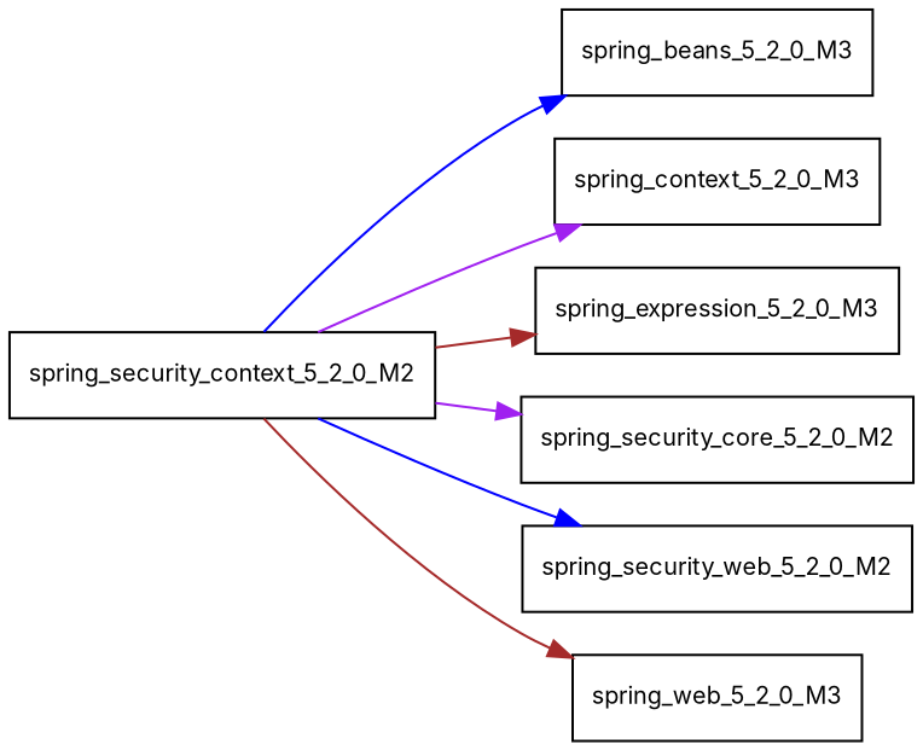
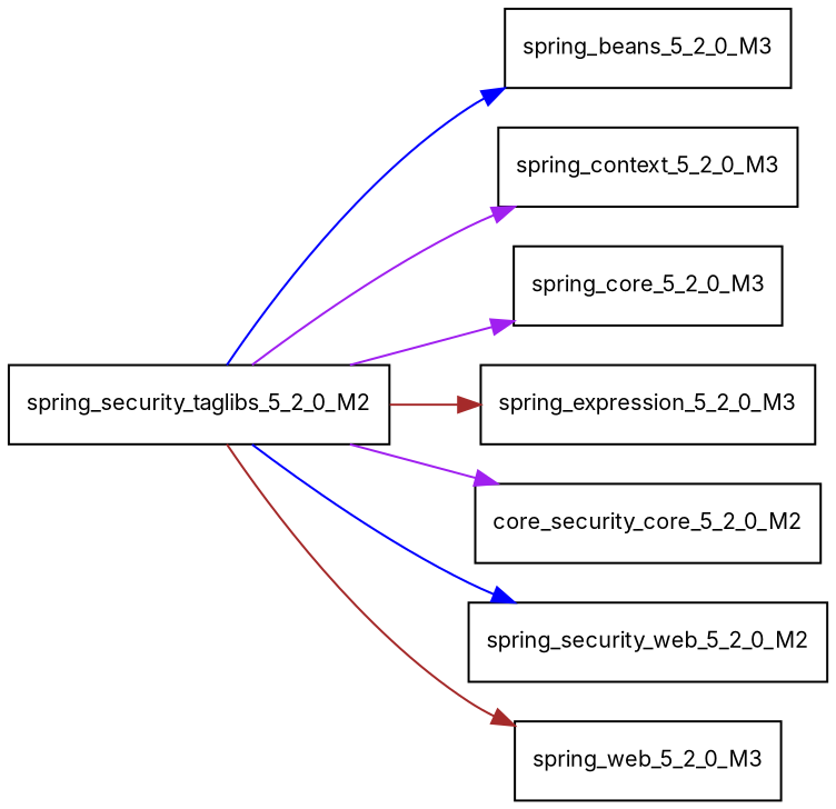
  digraph {
    fontname=Inter
    rankdir=LR
    node [fontname=Inter fontsize=10.0 shape=box]
    edge [color=purple fontname=Inter]
-   spring_security_taglibs_5_2_0_M2 [label=spring_security_context_5_2_0_M2]
+   spring_security_taglibs_5_2_0_M2
    spring_beans_5_2_0_M3
    spring_context_5_2_0_M3
+   spring_core_5_2_0_M3
    spring_expression_5_2_0_M3
-   spring_security_core_5_2_0_M2
+   spring_security_core_5_2_0_M2 [label=core_security_core_5_2_0_M2]
    spring_security_web_5_2_0_M2
    spring_web_5_2_0_M3
    spring_security_taglibs_5_2_0_M2 -> spring_beans_5_2_0_M3 [color=blue]
    spring_security_taglibs_5_2_0_M2 -> spring_context_5_2_0_M3
+   spring_security_taglibs_5_2_0_M2 -> spring_core_5_2_0_M3
    spring_security_taglibs_5_2_0_M2 -> spring_expression_5_2_0_M3 [color=brown]
    spring_security_taglibs_5_2_0_M2 -> spring_security_core_5_2_0_M2
    spring_security_taglibs_5_2_0_M2 -> spring_security_web_5_2_0_M2 [color=blue]
    spring_security_taglibs_5_2_0_M2 -> spring_web_5_2_0_M3 [color=brown]
  }
